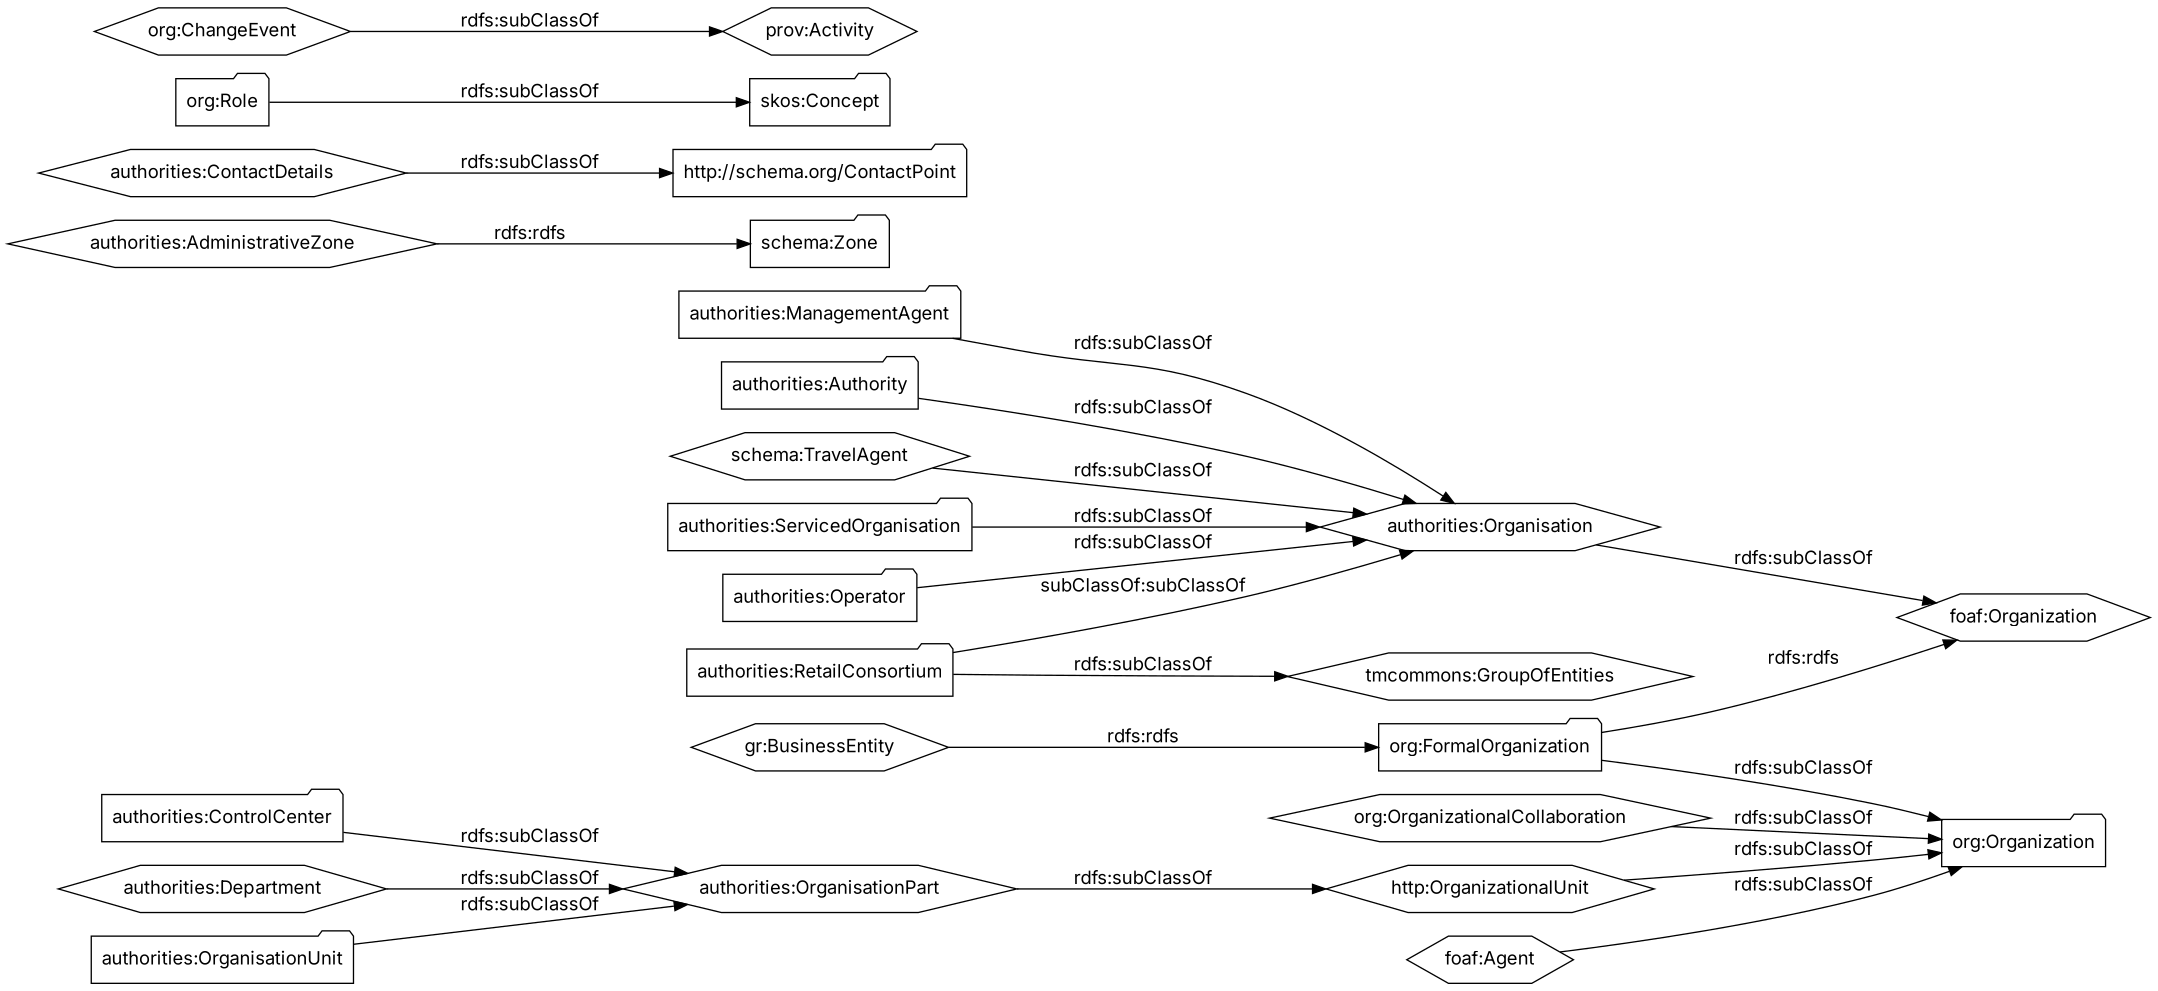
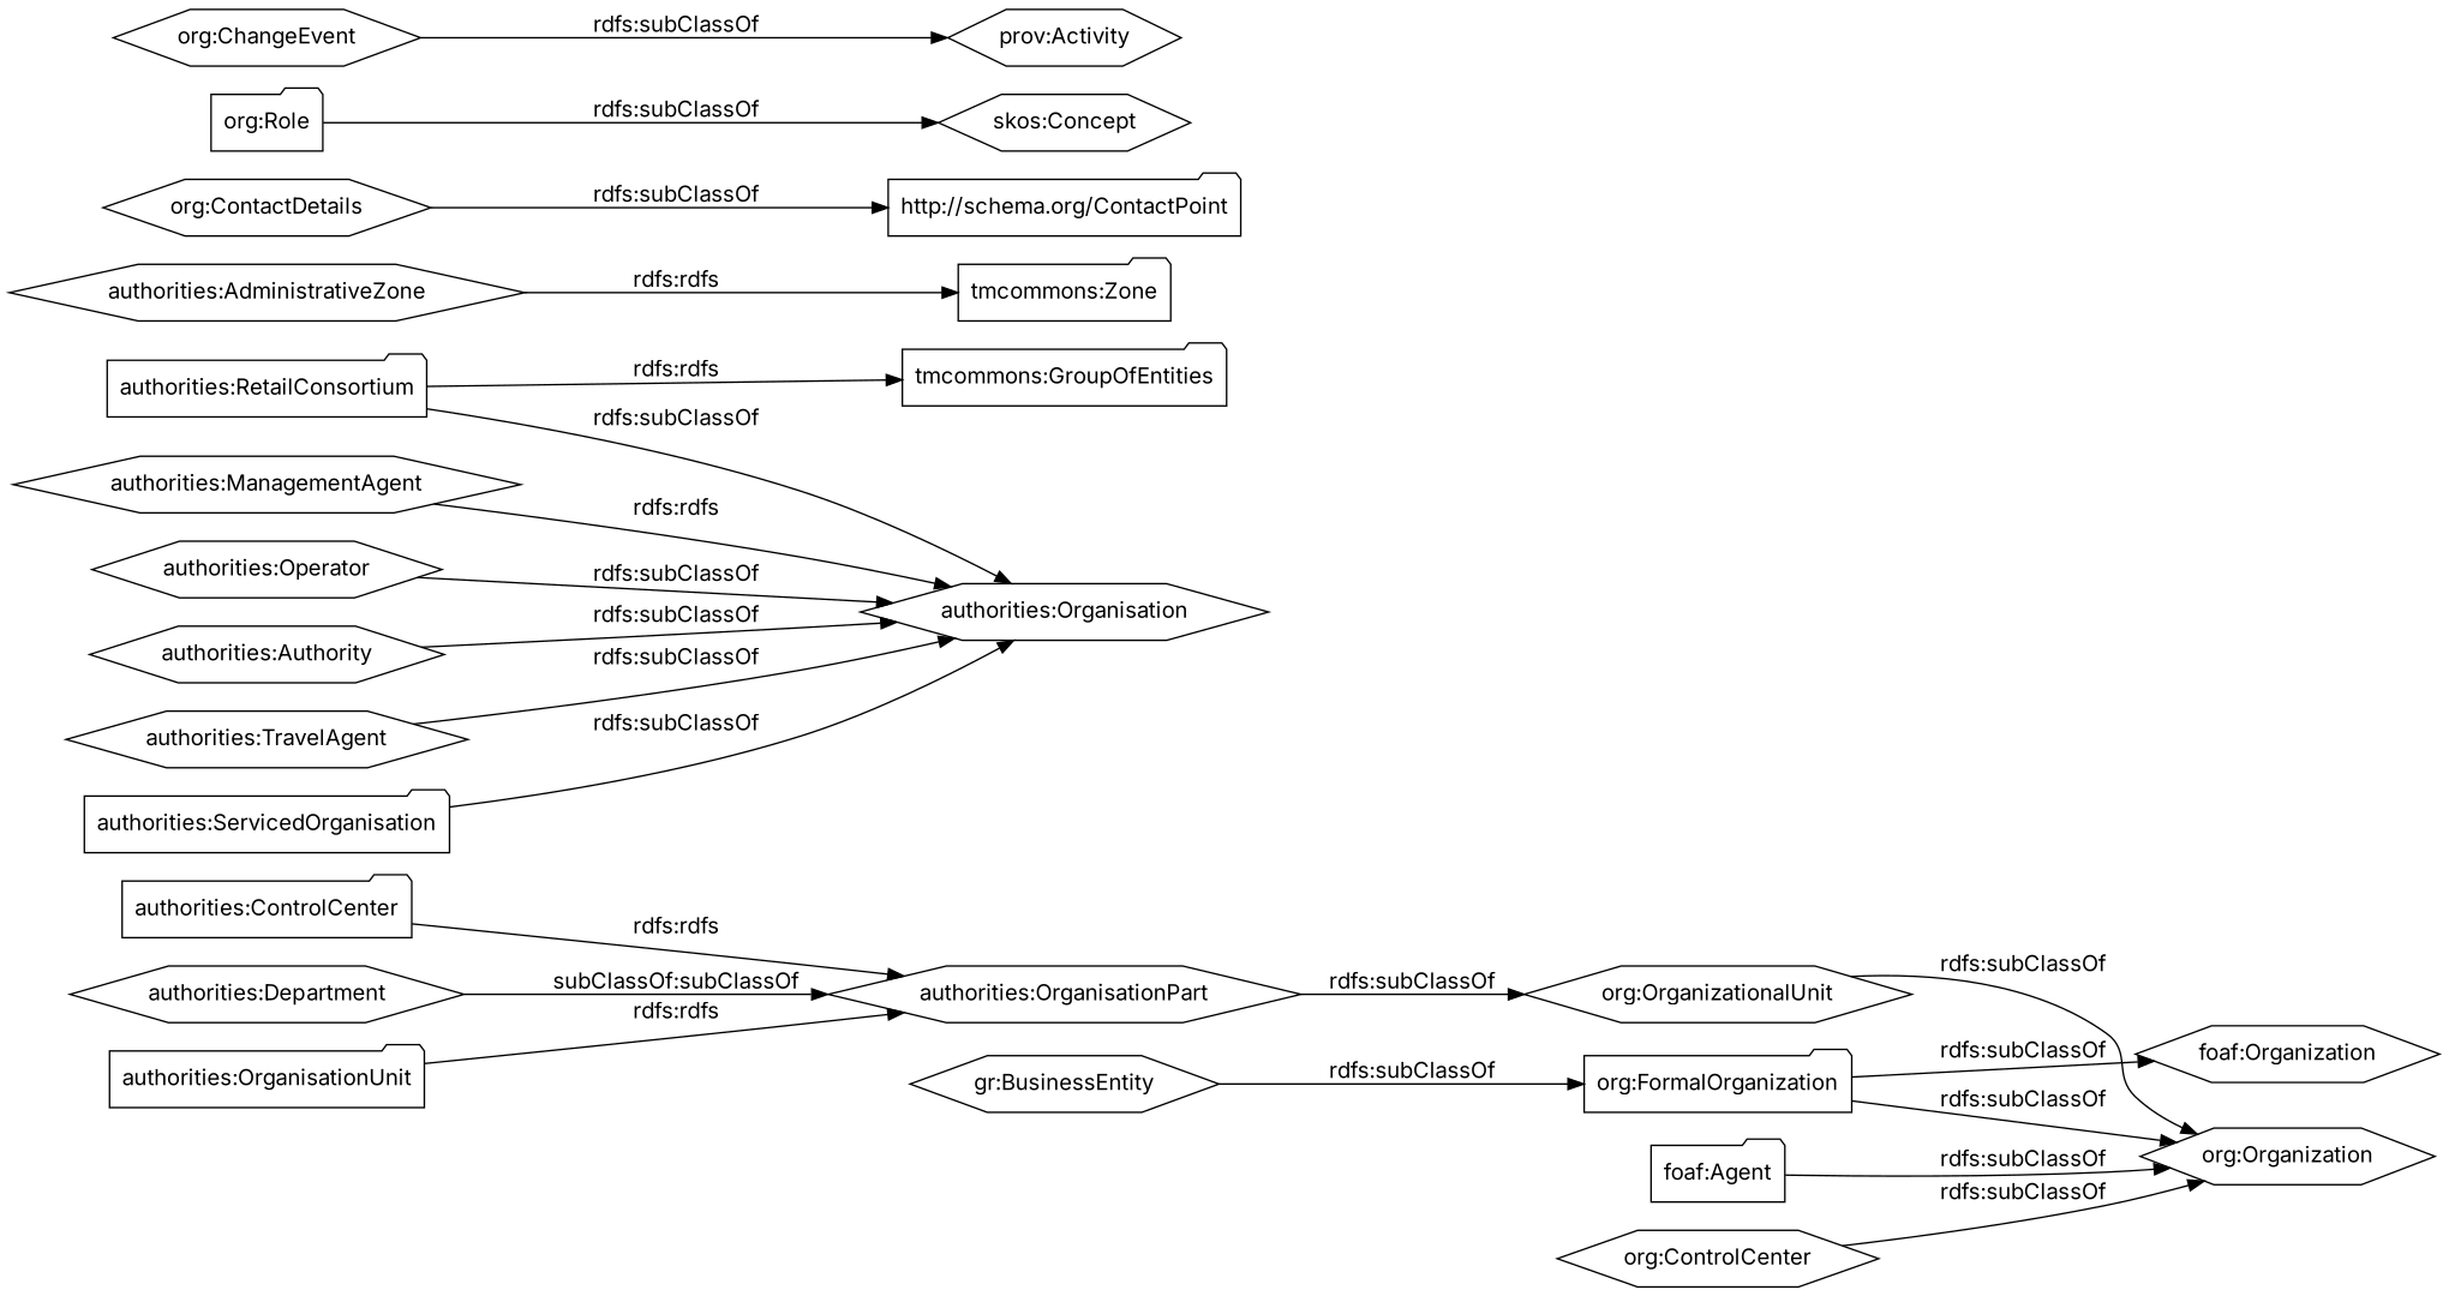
  digraph {
    fontname=Inter
    rankdir=LR
    node [color=black fontname=Inter shape=hexagon]
    edge [fontname=Inter]
    "authorities:ControlCenter" [shape=folder]
    "authorities:OrganisationPart"
-   "org:OrganizationalUnit" [label="http:OrganizationalUnit"]
-   "authorities:ManagementAgent" [shape=folder]
+   "org:OrganizationalUnit"
+   "authorities:ManagementAgent"
    "authorities:Organisation"
    "foaf:Organization"
    "authorities:Department"
    "authorities:RetailConsortium" [shape=folder]
-   "tmcommons:GroupOfEntities"
-   "authorities:Authority" [shape=folder]
-   "authorities:TravelAgent" [label="schema:TravelAgent"]
+   "tmcommons:GroupOfEntities" [shape=folder]
+   "authorities:Authority"
+   "authorities:TravelAgent"
    "authorities:ServicedOrganisation" [shape=folder]
    "authorities:OrganisationUnit" [shape=folder]
-   "org:Organization" [shape=folder]
-   "tmcommons:Zone" [shape=folder label="schema:Zone"]
+   "org:Organization"
+   "tmcommons:Zone" [shape=folder]
    "authorities:AdministrativeZone"
-   "authorities:Operator" [shape=folder]
+   "authorities:Operator"
    "http://schema.org/ContactPoint" [shape=folder]
-   "authorities:ContactDetails"
+   "authorities:ContactDetails" [label="org:ContactDetails"]
    "org:FormalOrganization" [shape=folder]
-   "org:OrganizationalCollaboration"
-   "foaf:Agent"
+   "org:OrganizationalCollaboration" [label="org:ControlCenter"]
+   "foaf:Agent" [shape=folder]
    "org:Role" [shape=folder]
-   "skos:Concept" [shape=folder]
+   "skos:Concept"
    "org:ChangeEvent"
    "prov:Activity"
    "gr:BusinessEntity"
-   "authorities:ControlCenter" -> "authorities:OrganisationPart" [label="rdfs:subClassOf"]
+   "authorities:ControlCenter" -> "authorities:OrganisationPart" [label="rdfs:rdfs"]
    "authorities:OrganisationPart" -> "org:OrganizationalUnit" [label="rdfs:subClassOf"]
    "org:OrganizationalUnit" -> "org:Organization" [label="rdfs:subClassOf"]
-   "authorities:ManagementAgent" -> "authorities:Organisation" [label="rdfs:subClassOf"]
-   "authorities:Organisation" -> "foaf:Organization" [label="rdfs:subClassOf"]
-   "authorities:Department" -> "authorities:OrganisationPart" [label="rdfs:subClassOf"]
-   "authorities:RetailConsortium" -> "authorities:Organisation" [label="subClassOf:subClassOf"]
-   "authorities:RetailConsortium" -> "tmcommons:GroupOfEntities" [label="rdfs:subClassOf"]
+   "authorities:ManagementAgent" -> "authorities:Organisation" [label="rdfs:rdfs"]
+   "authorities:Department" -> "authorities:OrganisationPart" [label="subClassOf:subClassOf"]
+   "authorities:RetailConsortium" -> "authorities:Organisation" [label="rdfs:subClassOf"]
+   "authorities:RetailConsortium" -> "tmcommons:GroupOfEntities" [label="rdfs:rdfs"]
    "authorities:Authority" -> "authorities:Organisation" [label="rdfs:subClassOf"]
    "authorities:TravelAgent" -> "authorities:Organisation" [label="rdfs:subClassOf"]
    "authorities:ServicedOrganisation" -> "authorities:Organisation" [label="rdfs:subClassOf"]
-   "authorities:OrganisationUnit" -> "authorities:OrganisationPart" [label="rdfs:subClassOf"]
+   "authorities:OrganisationUnit" -> "authorities:OrganisationPart" [label="rdfs:rdfs"]
    "authorities:AdministrativeZone" -> "tmcommons:Zone" [label="rdfs:rdfs"]
    "authorities:Operator" -> "authorities:Organisation" [label="rdfs:subClassOf"]
    "authorities:ContactDetails" -> "http://schema.org/ContactPoint" [label="rdfs:subClassOf"]
-   "org:FormalOrganization" -> "foaf:Organization" [label="rdfs:rdfs"]
+   "org:FormalOrganization" -> "foaf:Organization" [label="rdfs:subClassOf"]
    "org:FormalOrganization" -> "org:Organization" [label="rdfs:subClassOf"]
    "org:OrganizationalCollaboration" -> "org:Organization" [label="rdfs:subClassOf"]
    "foaf:Agent" -> "org:Organization" [label="rdfs:subClassOf"]
    "org:Role" -> "skos:Concept" [label="rdfs:subClassOf"]
    "org:ChangeEvent" -> "prov:Activity" [label="rdfs:subClassOf"]
-   "gr:BusinessEntity" -> "org:FormalOrganization" [label="rdfs:rdfs"]
+   "gr:BusinessEntity" -> "org:FormalOrganization" [label="rdfs:subClassOf"]
  }
